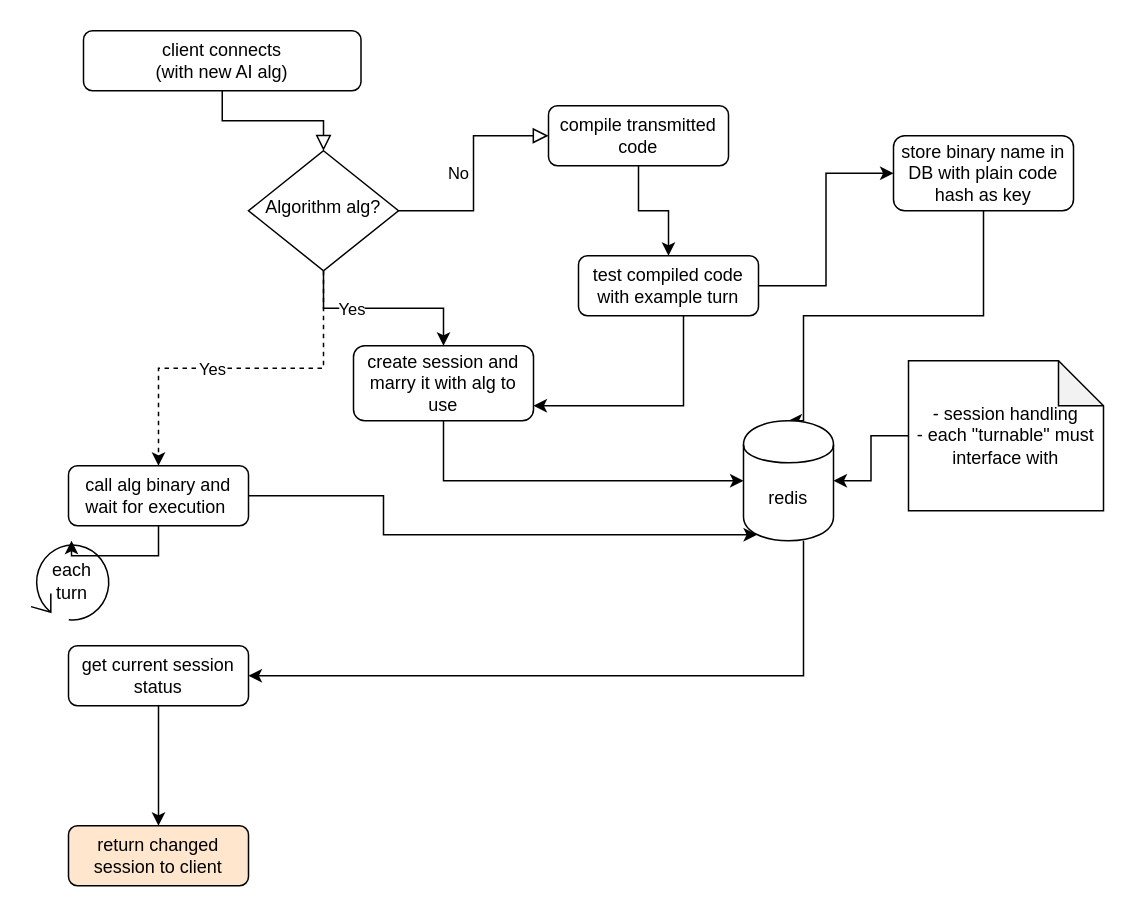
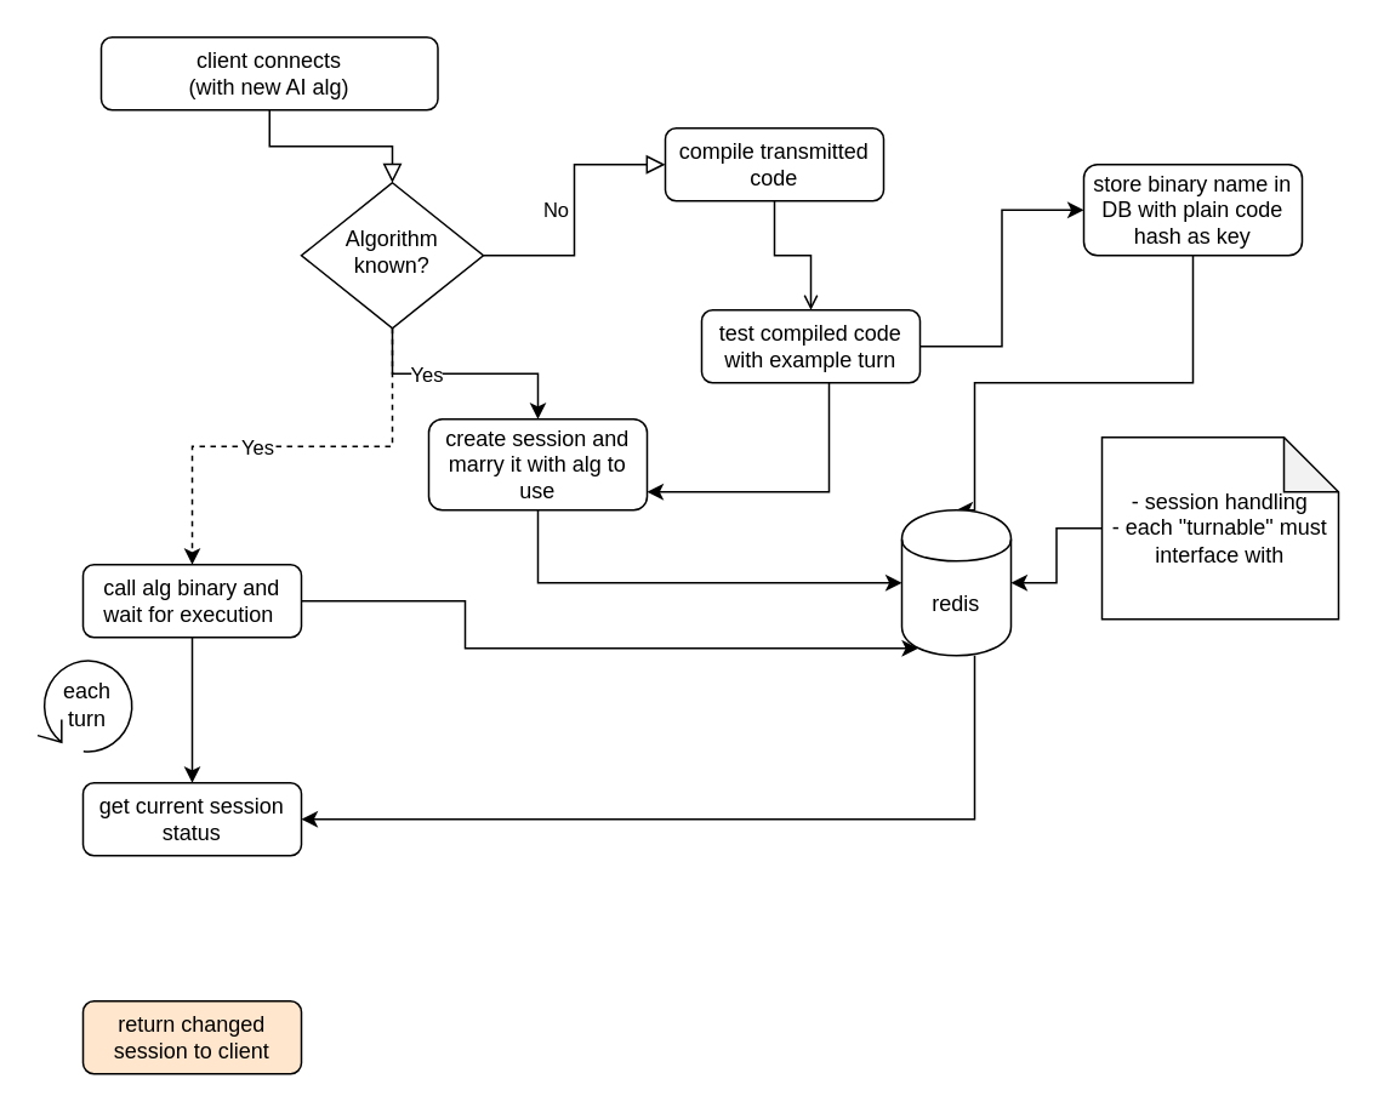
  <mxCell id="0" />
  <mxCell id="1" parent="0" />
  <mxCell id="2" value="" style="rounded=0;html=1;jettySize=auto;orthogonalLoop=1;fontSize=11;endArrow=block;endFill=0;endSize=8;strokeWidth=1;shadow=0;labelBackgroundColor=none;edgeStyle=orthogonalEdgeStyle;" parent="1" source="3" target="9" edge="1"><mxGeometry relative="1" as="geometry" /></mxCell>
  <mxCell id="3" value="client connects &lt;br&gt;(with new AI alg)" style="rounded=1;whiteSpace=wrap;html=1;fontSize=12;glass=0;strokeWidth=1;shadow=0;" parent="1" vertex="1"><mxGeometry x="55" y="20" width="185" height="40" as="geometry" /></mxCell>
  <mxCell id="4" value="No" style="edgeStyle=orthogonalEdgeStyle;rounded=0;html=1;jettySize=auto;orthogonalLoop=1;fontSize=11;endArrow=block;endFill=0;endSize=8;strokeWidth=1;shadow=0;labelBackgroundColor=none;" parent="1" source="9" target="11" edge="1"><mxGeometry y="10" relative="1" as="geometry"><mxPoint as="offset" /></mxGeometry></mxCell>
  <mxCell id="5" style="edgeStyle=orthogonalEdgeStyle;rounded=0;orthogonalLoop=1;jettySize=auto;html=1;" edge="1" parent="1" source="9" target="16"><mxGeometry relative="1" as="geometry" /></mxCell>
  <mxCell id="6" value="Yes" style="edgeLabel;html=1;align=center;verticalAlign=middle;resizable=0;points=[];" vertex="1" connectable="0" parent="5"><mxGeometry x="-0.615" y="18" relative="1" as="geometry"><mxPoint x="18" y="18" as="offset" /></mxGeometry></mxCell>
  <mxCell id="7" style="edgeStyle=orthogonalEdgeStyle;rounded=0;orthogonalLoop=1;jettySize=auto;html=1;dashed=1;" edge="1" parent="1" source="9" target="21"><mxGeometry relative="1" as="geometry" /></mxCell>
  <mxCell id="8" value="Yes" style="edgeLabel;html=1;align=center;verticalAlign=middle;resizable=0;points=[];" vertex="1" connectable="0" parent="7"><mxGeometry x="0.167" relative="1" as="geometry"><mxPoint as="offset" /></mxGeometry></mxCell>
- <mxCell id="9" value="Algorithm alg?" style="rhombus;whiteSpace=wrap;html=1;shadow=0;fontFamily=Helvetica;fontSize=12;align=center;strokeWidth=1;spacing=6;spacingTop=-4;" parent="1" vertex="1"><mxGeometry x="165" y="100" width="100" height="80" as="geometry" /></mxCell>
- <mxCell id="10" value="" style="edgeStyle=orthogonalEdgeStyle;rounded=0;orthogonalLoop=1;jettySize=auto;html=1;" edge="1" parent="1" source="11" target="14"><mxGeometry relative="1" as="geometry" /></mxCell>
+ <mxCell id="9" value="Algorithm known?" style="rhombus;whiteSpace=wrap;html=1;shadow=0;fontFamily=Helvetica;fontSize=12;align=center;strokeWidth=1;spacing=6;spacingTop=-4;" parent="1" vertex="1"><mxGeometry x="165" y="100" width="100" height="80" as="geometry" /></mxCell>
+ <mxCell id="10" value="" style="edgeStyle=orthogonalEdgeStyle;rounded=0;orthogonalLoop=1;jettySize=auto;html=1;endArrow=open;" edge="1" parent="1" source="11" target="14"><mxGeometry relative="1" as="geometry" /></mxCell>
  <mxCell id="11" value="compile transmitted code" style="rounded=1;whiteSpace=wrap;html=1;fontSize=12;glass=0;strokeWidth=1;shadow=0;" parent="1" vertex="1"><mxGeometry x="365" y="70" width="120" height="40" as="geometry" /></mxCell>
  <mxCell id="12" style="edgeStyle=orthogonalEdgeStyle;rounded=0;orthogonalLoop=1;jettySize=auto;html=1;entryX=0;entryY=0.5;entryDx=0;entryDy=0;" edge="1" parent="1" source="14" target="18"><mxGeometry relative="1" as="geometry" /></mxCell>
  <mxCell id="13" value="" style="edgeStyle=orthogonalEdgeStyle;rounded=0;orthogonalLoop=1;jettySize=auto;html=1;" edge="1" parent="1" source="14" target="16"><mxGeometry relative="1" as="geometry"><Array as="points"><mxPoint x="455" y="270" /></Array></mxGeometry></mxCell>
  <mxCell id="14" value="test compiled code with example turn" style="rounded=1;whiteSpace=wrap;html=1;fontSize=12;glass=0;strokeWidth=1;shadow=0;" vertex="1" parent="1"><mxGeometry x="385" y="170" width="120" height="40" as="geometry" /></mxCell>
  <mxCell id="15" style="edgeStyle=orthogonalEdgeStyle;rounded=0;orthogonalLoop=1;jettySize=auto;html=1;" edge="1" parent="1" source="16" target="26"><mxGeometry relative="1" as="geometry"><Array as="points"><mxPoint x="295" y="320" /></Array></mxGeometry></mxCell>
  <mxCell id="16" value="create session and marry it with alg to use" style="rounded=1;whiteSpace=wrap;html=1;fontSize=12;glass=0;strokeWidth=1;shadow=0;" vertex="1" parent="1"><mxGeometry x="235" y="230" width="120" height="50" as="geometry" /></mxCell>
  <mxCell id="17" style="edgeStyle=orthogonalEdgeStyle;rounded=0;orthogonalLoop=1;jettySize=auto;html=1;entryX=0.5;entryY=0;entryDx=0;entryDy=0;" edge="1" parent="1" source="18" target="26"><mxGeometry relative="1" as="geometry"><Array as="points"><mxPoint x="655" y="210" /><mxPoint x="535" y="210" /></Array></mxGeometry></mxCell>
  <mxCell id="18" value="store binary name in DB with plain code hash as key" style="rounded=1;whiteSpace=wrap;html=1;fontSize=12;glass=0;strokeWidth=1;shadow=0;" vertex="1" parent="1"><mxGeometry x="595" y="90" width="120" height="50" as="geometry" /></mxCell>
- <mxCell id="19" value="" style="edgeStyle=orthogonalEdgeStyle;rounded=0;orthogonalLoop=1;jettySize=auto;html=1;" edge="1" parent="1" source="21" target="29"><mxGeometry relative="1" as="geometry" /></mxCell>
+ <mxCell id="19" value="" style="edgeStyle=orthogonalEdgeStyle;rounded=0;orthogonalLoop=1;jettySize=auto;html=1;" edge="1" parent="1" source="21" target="23"><mxGeometry relative="1" as="geometry" /></mxCell>
  <mxCell id="20" style="edgeStyle=orthogonalEdgeStyle;rounded=0;orthogonalLoop=1;jettySize=auto;html=1;entryX=0.15;entryY=0.95;entryDx=0;entryDy=0;entryPerimeter=0;" edge="1" parent="1" source="21" target="26"><mxGeometry relative="1" as="geometry"><Array as="points"><mxPoint x="255" y="330" /><mxPoint x="255" y="356" /></Array></mxGeometry></mxCell>
  <mxCell id="21" value="call alg binary and wait for execution&amp;nbsp;" style="rounded=1;whiteSpace=wrap;html=1;fontSize=12;glass=0;strokeWidth=1;shadow=0;" parent="1" vertex="1"><mxGeometry x="45" y="310" width="120" height="40" as="geometry" /></mxCell>
- <mxCell id="22" value="" style="edgeStyle=orthogonalEdgeStyle;rounded=0;orthogonalLoop=1;jettySize=auto;html=1;" edge="1" parent="1" source="23" target="24"><mxGeometry relative="1" as="geometry" /></mxCell>
  <mxCell id="23" value="get current session status" style="rounded=1;whiteSpace=wrap;html=1;fontSize=12;glass=0;strokeWidth=1;shadow=0;" vertex="1" parent="1"><mxGeometry x="45" y="430" width="120" height="40" as="geometry" /></mxCell>
  <mxCell id="24" value="return changed session to client" style="rounded=1;whiteSpace=wrap;html=1;fontSize=12;glass=0;strokeWidth=1;shadow=0;fillColor=#ffe6cc;" vertex="1" parent="1"><mxGeometry x="45" y="550" width="120" height="40" as="geometry" /></mxCell>
  <mxCell id="25" style="edgeStyle=orthogonalEdgeStyle;rounded=0;orthogonalLoop=1;jettySize=auto;html=1;entryX=1;entryY=0.5;entryDx=0;entryDy=0;" edge="1" parent="1" source="26" target="23"><mxGeometry relative="1" as="geometry"><Array as="points"><mxPoint x="535" y="450" /></Array></mxGeometry></mxCell>
  <mxCell id="26" value="redis" style="shape=cylinder;whiteSpace=wrap;html=1;boundedLbl=1;backgroundOutline=1;" vertex="1" parent="1"><mxGeometry x="495" y="280" width="60" height="80" as="geometry" /></mxCell>
  <mxCell id="27" style="edgeStyle=orthogonalEdgeStyle;rounded=0;orthogonalLoop=1;jettySize=auto;html=1;" edge="1" parent="1" source="28" target="26"><mxGeometry relative="1" as="geometry" /></mxCell>
  <mxCell id="28" value="- session handling&lt;br&gt;- each &quot;turnable&quot; must interface with" style="shape=note;whiteSpace=wrap;html=1;backgroundOutline=1;darkOpacity=0.05;" vertex="1" parent="1"><mxGeometry x="605" y="240" width="130" height="100" as="geometry" /></mxCell>
  <mxCell id="29" value="each&lt;br&gt;turn" style="shape=mxgraph.bpmn.loop;html=1;outlineConnect=0;" vertex="1" parent="1"><mxGeometry x="20" y="360" width="54" height="54" as="geometry" /></mxCell>
